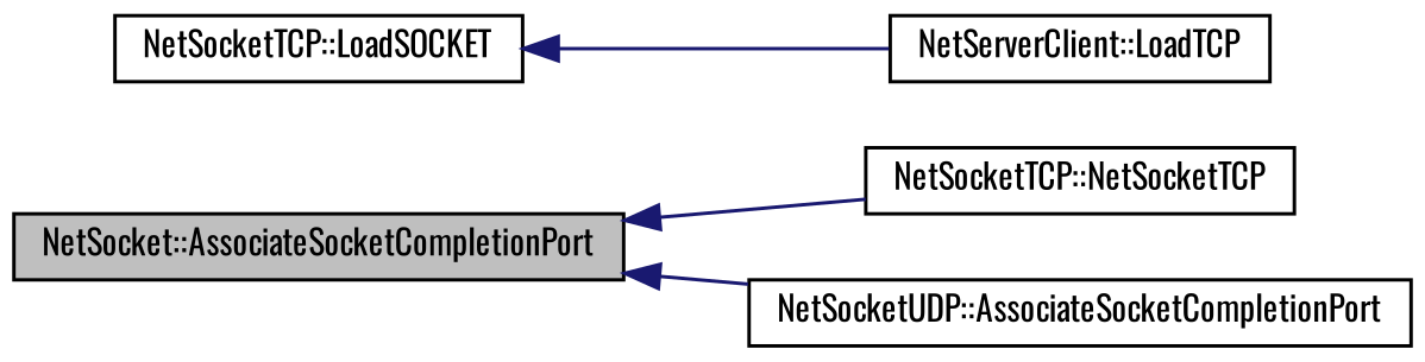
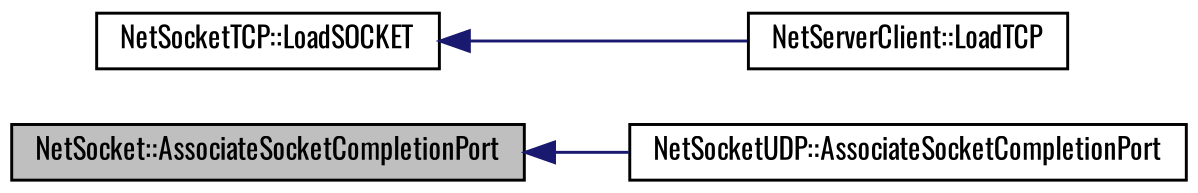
  digraph {
    fontname=Oswald
    rankdir=LR
    node [color=black fillcolor=white fontname=Oswald fontsize=10 shape=record style=filled]
    edge [color=midnightblue dir=back fontname=Oswald fontsize=10 labelfontname=FreeSans labelfontsize=10 style=solid]
    n1 [fillcolor=grey75 fontcolor=black height=0.2 label="NetSocket::AssociateSocketCompletionPort" width=0.4]
-   n2 [height=0.2 label="NetSocketTCP::NetSocketTCP" width=0.4]
    n3 [height=0.2 label="NetSocketUDP::AssociateSocketCompletionPort" width=0.4]
    n4 [height=0.2 label="NetSocketTCP::LoadSOCKET" width=0.4]
    n5 [height=0.2 label="NetServerClient::LoadTCP" width=0.4]
-   n1 -> n2
    n1 -> n3
    n4 -> n5
  }
